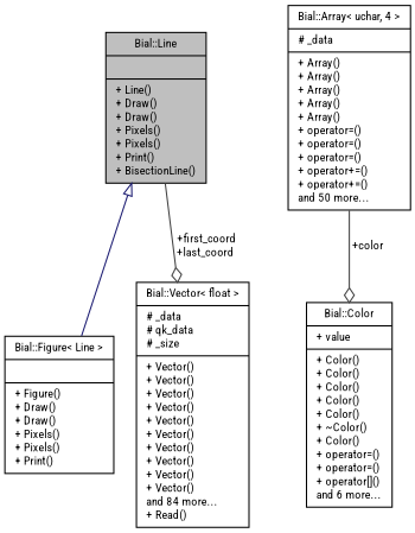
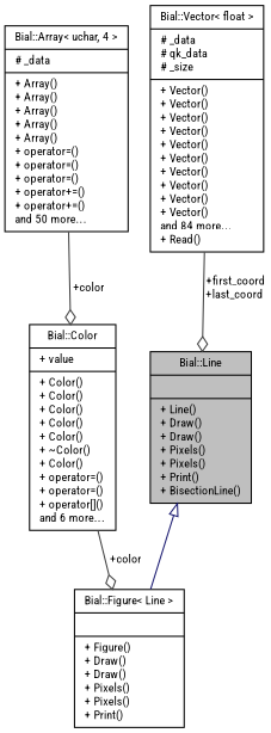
  digraph {
    fontname="Roboto Condensed"
    node [color=black fillcolor=white fontname="Roboto Condensed" fontsize=10 shape=record style=filled]
    edge [color=grey25 fontname="Roboto Condensed" fontsize=10 labelfontname=Helvetica labelfontsize=10 style=solid arrowhead=odiamond]
    n1 [fillcolor=grey75 fontcolor=black height=0.2 label="{Bial::Line\n||+ Line()\l+ Draw()\l+ Draw()\l+ Pixels()\l+ Pixels()\l+ Print()\l+ BisectionLine()\l}" width=0.4]
    n2 [height=0.2 label="{Bial::Figure\< Line \>\n||+ Figure()\l+ Draw()\l+ Draw()\l+ Pixels()\l+ Pixels()\l+ Print()\l}" width=0.4]
    n3 [height=0.2 label="{Bial::Color\n|+ value\l|+ Color()\l+ Color()\l+ Color()\l+ Color()\l+ Color()\l+ ~Color()\l+ Color()\l+ operator=()\l+ operator=()\l+ operator[]()\land 6 more...\l}" width=0.4]
    n4 [height=0.2 label="{Bial::Array\< uchar, 4 \>\n|# _data\l|+ Array()\l+ Array()\l+ Array()\l+ Array()\l+ Array()\l+ operator=()\l+ operator=()\l+ operator=()\l+ operator+=()\l+ operator+=()\land 50 more...\l}" width=0.4]
    n5 [height=0.2 label="{Bial::Vector\< float \>\n|# _data\l# qk_data\l# _size\l|+ Vector()\l+ Vector()\l+ Vector()\l+ Vector()\l+ Vector()\l+ Vector()\l+ Vector()\l+ Vector()\l+ Vector()\l+ Vector()\land 84 more...\l+ Read()\l}" width=0.4]
    n1 -> n2 [arrowtail=onormal color=midnightblue dir=back arrowhead=""]
+   n3 -> n2 [label=" +color"]
    n4 -> n3 [label=" +color"]
-   n1 -> n5 [label=" +first_coord\n+last_coord"]
+   n5 -> n1 [label=" +first_coord\n+last_coord"]
  }
